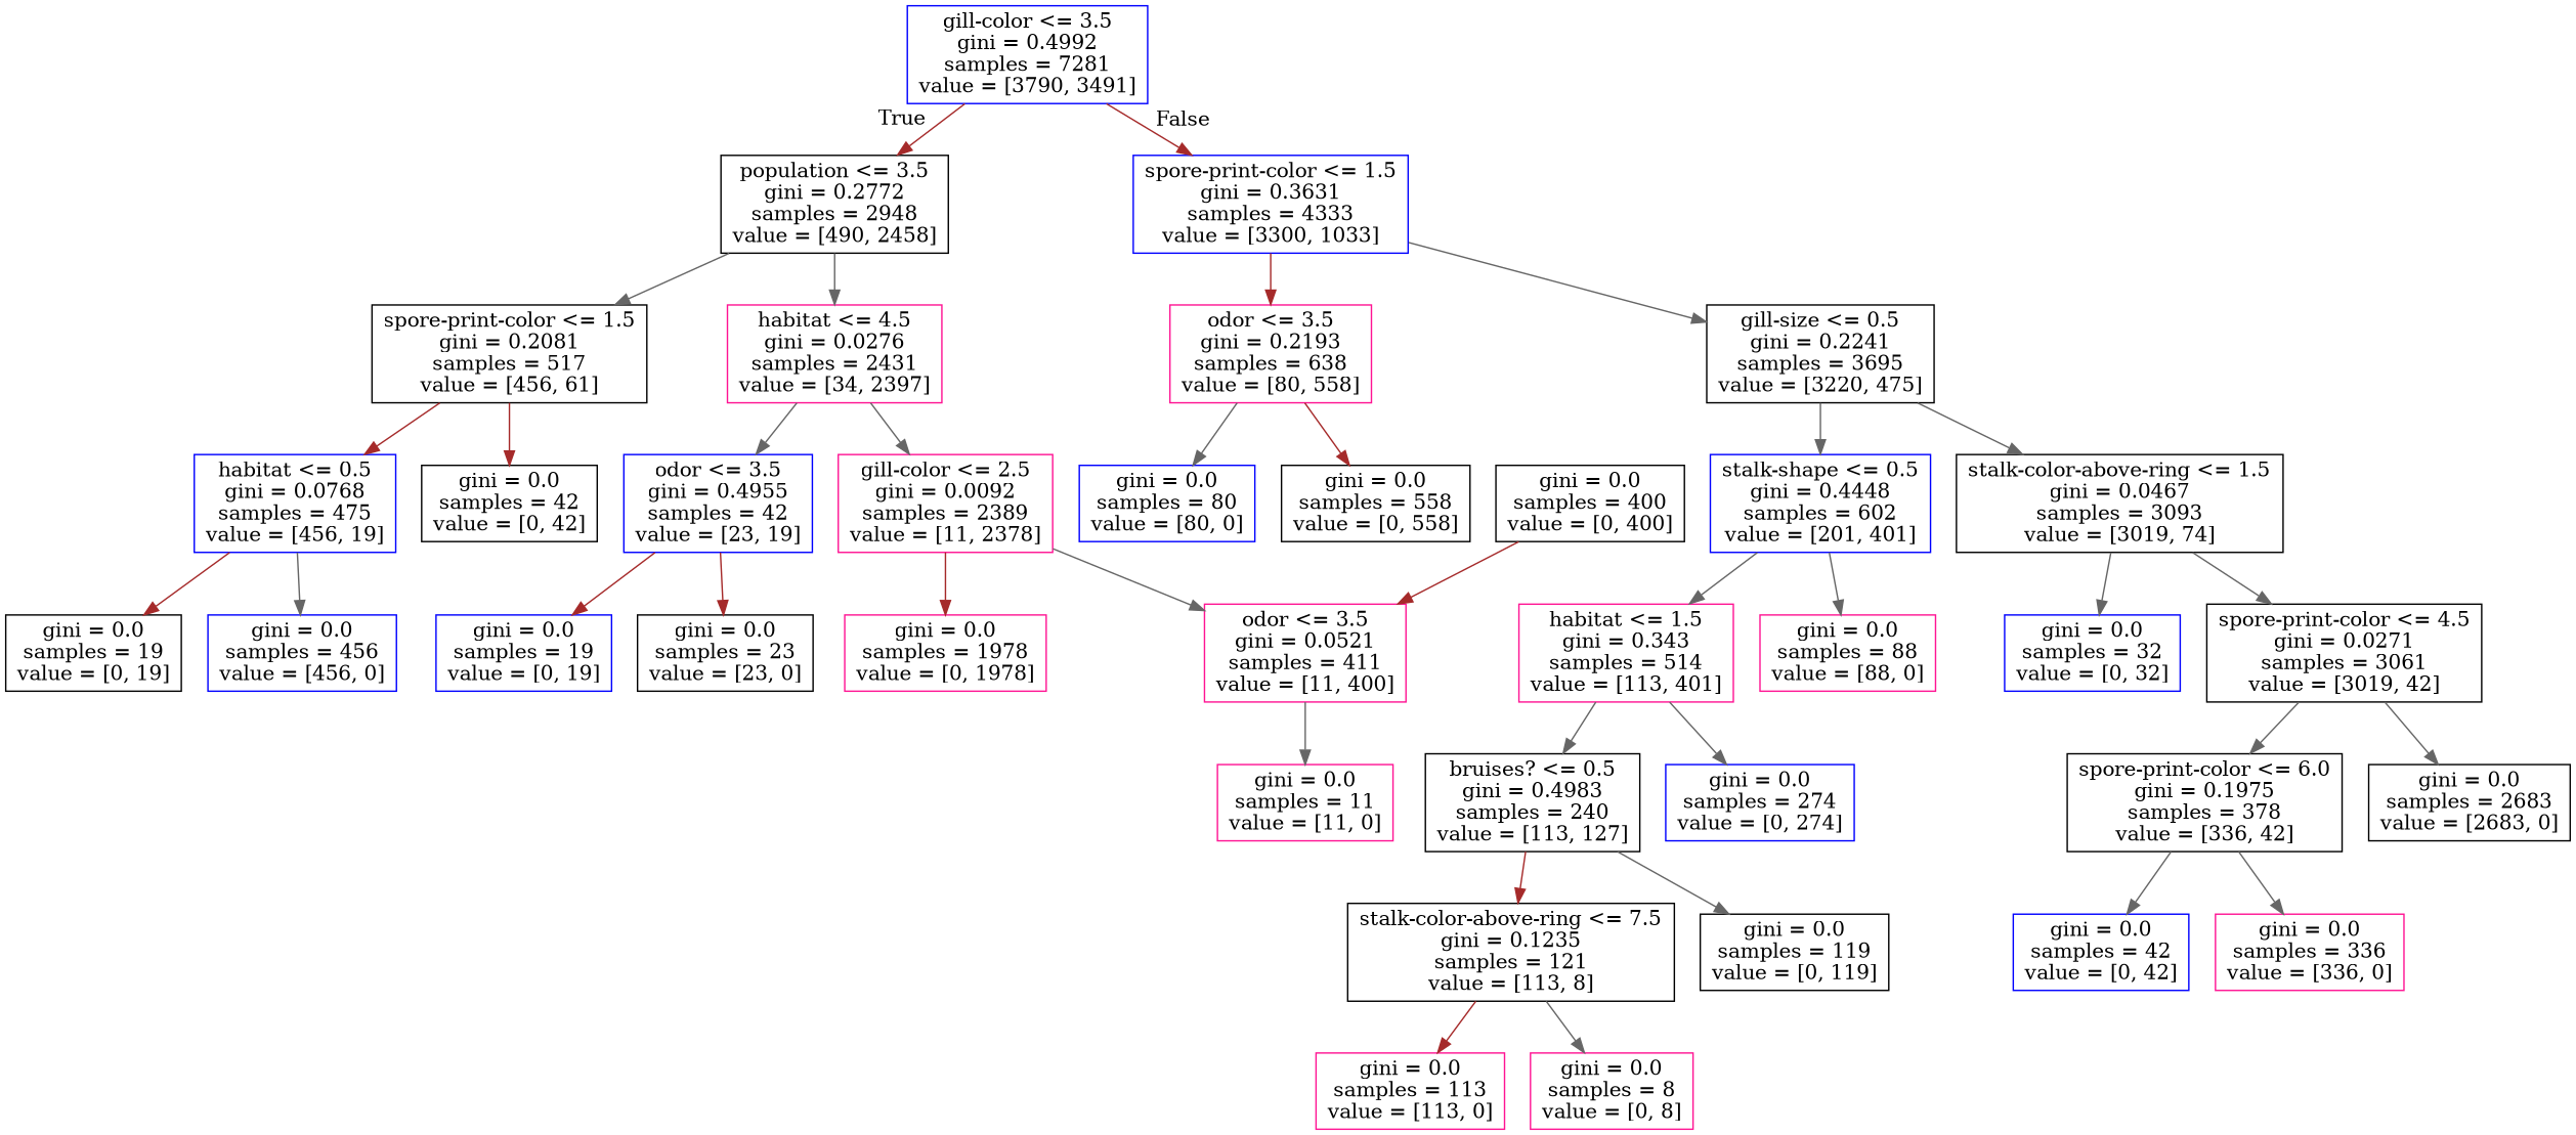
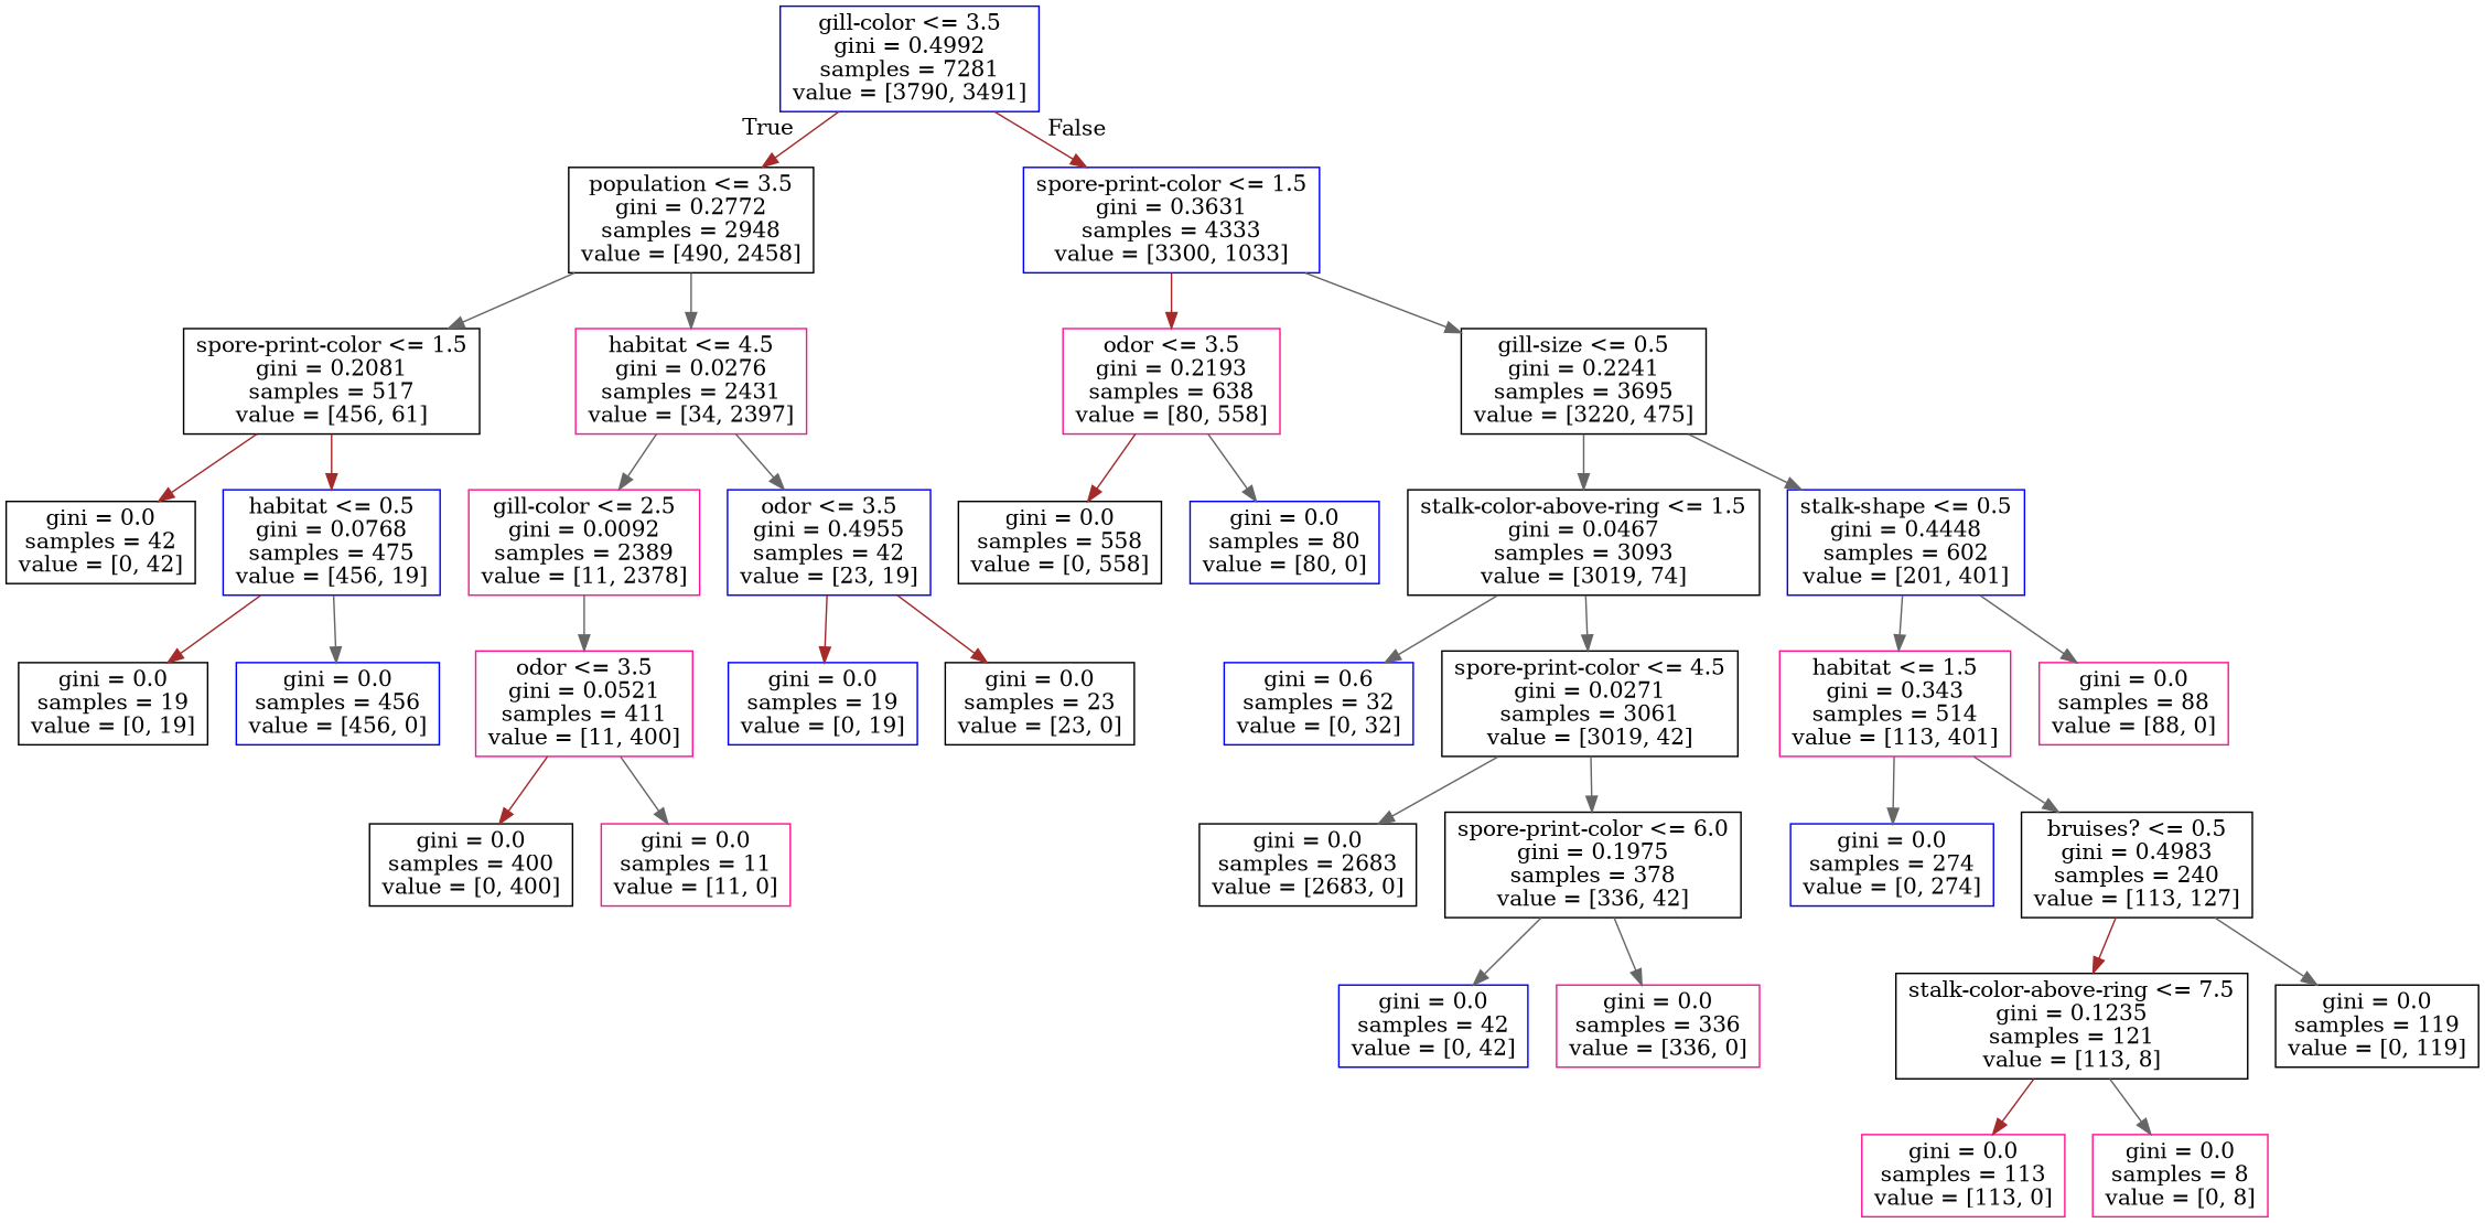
  digraph {
    node [color=black shape=box]
    edge [color=gray40]
    n1 [color=blue label="gill-color <= 3.5\ngini = 0.4992\nsamples = 7281\nvalue = [3790, 3491]"]
    n2 [label="population <= 3.5\ngini = 0.2772\nsamples = 2948\nvalue = [490, 2458]"]
    n3 [color=blue label="spore-print-color <= 1.5\ngini = 0.3631\nsamples = 4333\nvalue = [3300, 1033]"]
    n4 [label="spore-print-color <= 1.5\ngini = 0.2081\nsamples = 517\nvalue = [456, 61]"]
    n5 [color=deeppink label="habitat <= 4.5\ngini = 0.0276\nsamples = 2431\nvalue = [34, 2397]"]
    n6 [color=deeppink label="odor <= 3.5\ngini = 0.2193\nsamples = 638\nvalue = [80, 558]"]
    n7 [label="gill-size <= 0.5\ngini = 0.2241\nsamples = 3695\nvalue = [3220, 475]"]
    n8 [label="gini = 0.0\nsamples = 42\nvalue = [0, 42]"]
    n9 [color=blue label="habitat <= 0.5\ngini = 0.0768\nsamples = 475\nvalue = [456, 19]"]
    n10 [color=deeppink label="gill-color <= 2.5\ngini = 0.0092\nsamples = 2389\nvalue = [11, 2378]"]
    n11 [color=blue label="odor <= 3.5\ngini = 0.4955\nsamples = 42\nvalue = [23, 19]"]
    n12 [label="gini = 0.0\nsamples = 19\nvalue = [0, 19]"]
    n13 [color=blue label="gini = 0.0\nsamples = 456\nvalue = [456, 0]"]
-   n14 [color=deeppink label="gini = 0.0\nsamples = 1978\nvalue = [0, 1978]"]
    n15 [color=deeppink label="odor <= 3.5\ngini = 0.0521\nsamples = 411\nvalue = [11, 400]"]
    n16 [color=blue label="gini = 0.0\nsamples = 19\nvalue = [0, 19]"]
    n17 [label="gini = 0.0\nsamples = 23\nvalue = [23, 0]"]
    n18 [label="gini = 0.0\nsamples = 400\nvalue = [0, 400]"]
    n19 [color=deeppink label="gini = 0.0\nsamples = 11\nvalue = [11, 0]"]
    n20 [label="gini = 0.0\nsamples = 558\nvalue = [0, 558]"]
    n21 [color=blue label="gini = 0.0\nsamples = 80\nvalue = [80, 0]"]
    n22 [label="stalk-color-above-ring <= 1.5\ngini = 0.0467\nsamples = 3093\nvalue = [3019, 74]"]
    n23 [color=blue label="stalk-shape <= 0.5\ngini = 0.4448\nsamples = 602\nvalue = [201, 401]"]
-   n24 [color=blue label="gini = 0.0\nsamples = 32\nvalue = [0, 32]"]
+   n24 [color=blue label="gini = 0.6\nsamples = 32\nvalue = [0, 32]"]
    n25 [label="spore-print-color <= 4.5\ngini = 0.0271\nsamples = 3061\nvalue = [3019, 42]"]
    n26 [color=deeppink label="habitat <= 1.5\ngini = 0.343\nsamples = 514\nvalue = [113, 401]"]
    n27 [color=deeppink label="gini = 0.0\nsamples = 88\nvalue = [88, 0]"]
    n28 [label="gini = 0.0\nsamples = 2683\nvalue = [2683, 0]"]
    n29 [label="spore-print-color <= 6.0\ngini = 0.1975\nsamples = 378\nvalue = [336, 42]"]
    n30 [color=blue label="gini = 0.0\nsamples = 42\nvalue = [0, 42]"]
    n31 [color=deeppink label="gini = 0.0\nsamples = 336\nvalue = [336, 0]"]
    n32 [color=blue label="gini = 0.0\nsamples = 274\nvalue = [0, 274]"]
    n33 [label="bruises? <= 0.5\ngini = 0.4983\nsamples = 240\nvalue = [113, 127]"]
    n34 [label="stalk-color-above-ring <= 7.5\ngini = 0.1235\nsamples = 121\nvalue = [113, 8]"]
    n35 [label="gini = 0.0\nsamples = 119\nvalue = [0, 119]"]
    n36 [color=deeppink label="gini = 0.0\nsamples = 113\nvalue = [113, 0]"]
    n37 [color=deeppink label="gini = 0.0\nsamples = 8\nvalue = [0, 8]"]
    n1 -> n2 [color=brown headlabel=True labelangle=45 labeldistance=2.5]
    n1 -> n3 [color=brown headlabel=False labelangle=-45 labeldistance=2.5]
    n2 -> n4
    n2 -> n5
    n3 -> n6 [color=brown]
    n3 -> n7
    n4 -> n8 [color=brown]
    n4 -> n9 [color=brown]
    n5 -> n10
    n5 -> n11
    n6 -> n20 [color=brown]
    n6 -> n21
    n7 -> n22
    n7 -> n23
    n9 -> n12 [color=brown]
    n9 -> n13
-   n10 -> n14 [color=brown]
    n10 -> n15
    n11 -> n16 [color=brown]
    n11 -> n17 [color=brown]
-   n18 -> n15 [color=brown]
+   n15 -> n18 [color=brown]
    n15 -> n19
    n22 -> n24
    n22 -> n25
    n23 -> n26
    n23 -> n27
    n25 -> n28
    n25 -> n29
    n26 -> n32
    n26 -> n33
    n29 -> n30
    n29 -> n31
    n33 -> n34 [color=brown]
    n33 -> n35
    n34 -> n36 [color=brown]
    n34 -> n37
  }
